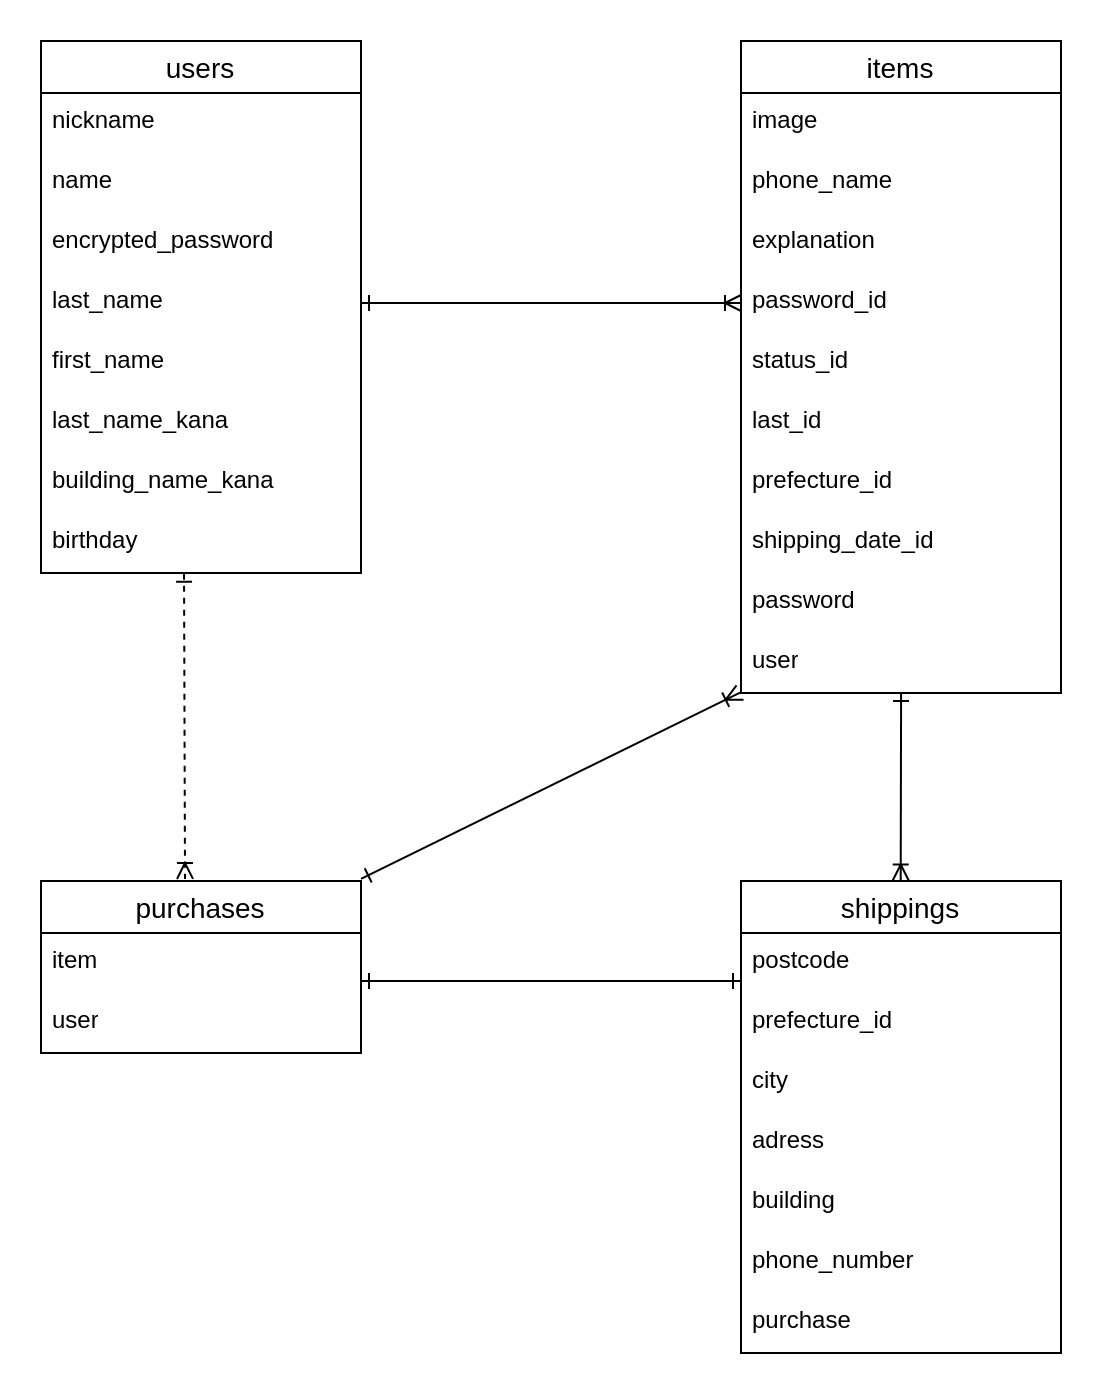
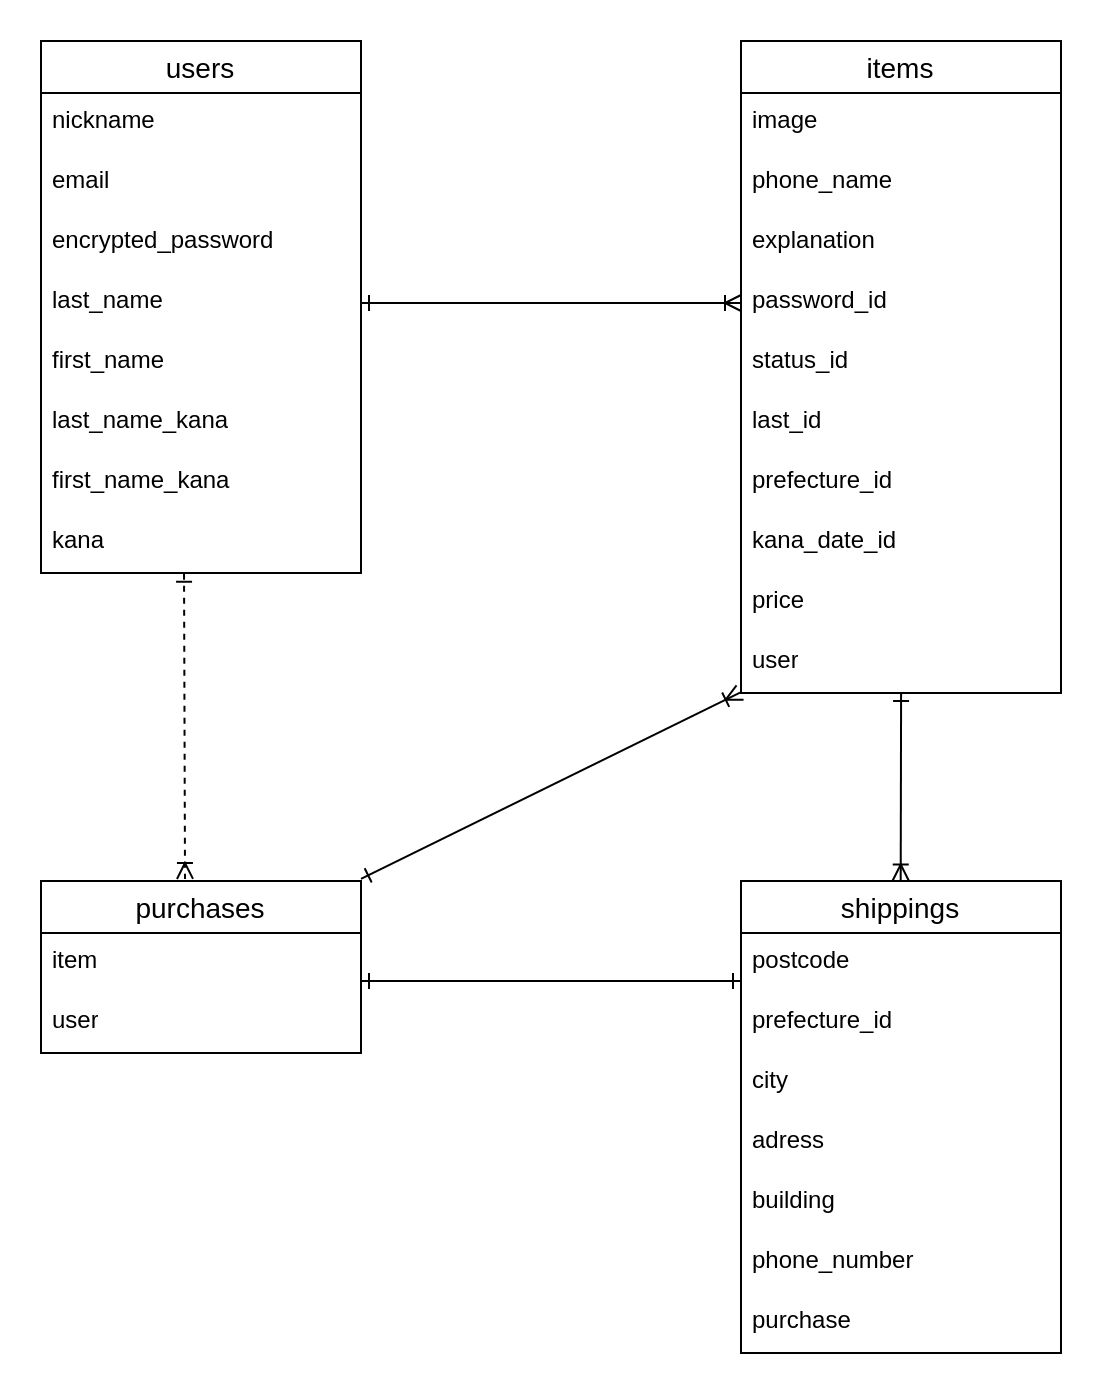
  <mxCell id="0" />
  <mxCell id="1" parent="0" />
  <mxCell id="2" value="users" style="swimlane;fontStyle=0;childLayout=stackLayout;horizontal=1;startSize=26;horizontalStack=0;resizeParent=1;resizeParentMax=0;resizeLast=0;collapsible=1;marginBottom=0;align=center;fontSize=14;" parent="1" vertex="1"><mxGeometry x="20" y="20" width="160" height="266" as="geometry" /></mxCell>
  <mxCell id="3" value="nickname" style="text;strokeColor=none;fillColor=none;spacingLeft=4;spacingRight=4;overflow=hidden;rotatable=0;points=[[0,0.5],[1,0.5]];portConstraint=eastwest;fontSize=12;whiteSpace=wrap;html=1;" parent="2" vertex="1"><mxGeometry y="26" width="160" height="30" as="geometry" /></mxCell>
- <mxCell id="4" value="name" style="text;strokeColor=none;fillColor=none;spacingLeft=4;spacingRight=4;overflow=hidden;rotatable=0;points=[[0,0.5],[1,0.5]];portConstraint=eastwest;fontSize=12;whiteSpace=wrap;html=1;" parent="2" vertex="1"><mxGeometry y="56" width="160" height="30" as="geometry" /></mxCell>
+ <mxCell id="4" value="email" style="text;strokeColor=none;fillColor=none;spacingLeft=4;spacingRight=4;overflow=hidden;rotatable=0;points=[[0,0.5],[1,0.5]];portConstraint=eastwest;fontSize=12;whiteSpace=wrap;html=1;" parent="2" vertex="1"><mxGeometry y="56" width="160" height="30" as="geometry" /></mxCell>
  <mxCell id="5" value="encrypted_password" style="text;strokeColor=none;fillColor=none;spacingLeft=4;spacingRight=4;overflow=hidden;rotatable=0;points=[[0,0.5],[1,0.5]];portConstraint=eastwest;fontSize=12;whiteSpace=wrap;html=1;" parent="2" vertex="1"><mxGeometry y="86" width="160" height="30" as="geometry" /></mxCell>
  <mxCell id="6" value="last_name" style="text;strokeColor=none;fillColor=none;spacingLeft=4;spacingRight=4;overflow=hidden;rotatable=0;points=[[0,0.5],[1,0.5]];portConstraint=eastwest;fontSize=12;whiteSpace=wrap;html=1;" vertex="1" parent="2"><mxGeometry y="116" width="160" height="30" as="geometry" /></mxCell>
  <mxCell id="7" value="first_name" style="text;strokeColor=none;fillColor=none;spacingLeft=4;spacingRight=4;overflow=hidden;rotatable=0;points=[[0,0.5],[1,0.5]];portConstraint=eastwest;fontSize=12;whiteSpace=wrap;html=1;" vertex="1" parent="2"><mxGeometry y="146" width="160" height="30" as="geometry" /></mxCell>
  <mxCell id="8" value="&lt;span style=&quot;color: rgb(0, 0, 0);&quot;&gt;last_name_kana&lt;/span&gt;" style="text;strokeColor=none;fillColor=none;spacingLeft=4;spacingRight=4;overflow=hidden;rotatable=0;points=[[0,0.5],[1,0.5]];portConstraint=eastwest;fontSize=12;whiteSpace=wrap;html=1;" vertex="1" parent="2"><mxGeometry y="176" width="160" height="30" as="geometry" /></mxCell>
- <mxCell id="9" value="&lt;span style=&quot;color: rgb(0, 0, 0);&quot;&gt;building_name_kana&lt;/span&gt;" style="text;strokeColor=none;fillColor=none;spacingLeft=4;spacingRight=4;overflow=hidden;rotatable=0;points=[[0,0.5],[1,0.5]];portConstraint=eastwest;fontSize=12;whiteSpace=wrap;html=1;" vertex="1" parent="2"><mxGeometry y="206" width="160" height="30" as="geometry" /></mxCell>
- <mxCell id="10" value="birthday" style="text;strokeColor=none;fillColor=none;spacingLeft=4;spacingRight=4;overflow=hidden;rotatable=0;points=[[0,0.5],[1,0.5]];portConstraint=eastwest;fontSize=12;whiteSpace=wrap;html=1;" parent="2" vertex="1"><mxGeometry y="236" width="160" height="30" as="geometry" /></mxCell>
+ <mxCell id="9" value="&lt;span style=&quot;color: rgb(0, 0, 0);&quot;&gt;first_name_kana&lt;/span&gt;" style="text;strokeColor=none;fillColor=none;spacingLeft=4;spacingRight=4;overflow=hidden;rotatable=0;points=[[0,0.5],[1,0.5]];portConstraint=eastwest;fontSize=12;whiteSpace=wrap;html=1;" vertex="1" parent="2"><mxGeometry y="206" width="160" height="30" as="geometry" /></mxCell>
+ <mxCell id="10" value="kana" style="text;strokeColor=none;fillColor=none;spacingLeft=4;spacingRight=4;overflow=hidden;rotatable=0;points=[[0,0.5],[1,0.5]];portConstraint=eastwest;fontSize=12;whiteSpace=wrap;html=1;" parent="2" vertex="1"><mxGeometry y="236" width="160" height="30" as="geometry" /></mxCell>
  <mxCell id="11" value="items" style="swimlane;fontStyle=0;childLayout=stackLayout;horizontal=1;startSize=26;horizontalStack=0;resizeParent=1;resizeParentMax=0;resizeLast=0;collapsible=1;marginBottom=0;align=center;fontSize=14;" parent="1" vertex="1"><mxGeometry x="370" y="20" width="160" height="326" as="geometry" /></mxCell>
  <mxCell id="12" value="image" style="text;strokeColor=none;fillColor=none;spacingLeft=4;spacingRight=4;overflow=hidden;rotatable=0;points=[[0,0.5],[1,0.5]];portConstraint=eastwest;fontSize=12;whiteSpace=wrap;html=1;" parent="11" vertex="1"><mxGeometry y="26" width="160" height="30" as="geometry" /></mxCell>
  <mxCell id="13" value="phone_name" style="text;strokeColor=none;fillColor=none;spacingLeft=4;spacingRight=4;overflow=hidden;rotatable=0;points=[[0,0.5],[1,0.5]];portConstraint=eastwest;fontSize=12;whiteSpace=wrap;html=1;" parent="11" vertex="1"><mxGeometry y="56" width="160" height="30" as="geometry" /></mxCell>
  <mxCell id="14" value="explanation" style="text;strokeColor=none;fillColor=none;spacingLeft=4;spacingRight=4;overflow=hidden;rotatable=0;points=[[0,0.5],[1,0.5]];portConstraint=eastwest;fontSize=12;whiteSpace=wrap;html=1;" parent="11" vertex="1"><mxGeometry y="86" width="160" height="30" as="geometry" /></mxCell>
  <mxCell id="15" value="password_id" style="text;strokeColor=none;fillColor=none;spacingLeft=4;spacingRight=4;overflow=hidden;rotatable=0;points=[[0,0.5],[1,0.5]];portConstraint=eastwest;fontSize=12;whiteSpace=wrap;html=1;" parent="11" vertex="1"><mxGeometry y="116" width="160" height="30" as="geometry" /></mxCell>
  <mxCell id="16" value="status&lt;span style=&quot;color: rgb(0, 0, 0);&quot;&gt;_id&lt;/span&gt;" style="text;strokeColor=none;fillColor=none;spacingLeft=4;spacingRight=4;overflow=hidden;rotatable=0;points=[[0,0.5],[1,0.5]];portConstraint=eastwest;fontSize=12;whiteSpace=wrap;html=1;" parent="11" vertex="1"><mxGeometry y="146" width="160" height="30" as="geometry" /></mxCell>
  <mxCell id="17" value="last&lt;span style=&quot;color: rgb(0, 0, 0);&quot;&gt;_id&lt;/span&gt;" style="text;strokeColor=none;fillColor=none;spacingLeft=4;spacingRight=4;overflow=hidden;rotatable=0;points=[[0,0.5],[1,0.5]];portConstraint=eastwest;fontSize=12;whiteSpace=wrap;html=1;" parent="11" vertex="1"><mxGeometry y="176" width="160" height="30" as="geometry" /></mxCell>
  <mxCell id="18" value="prefecture&lt;span style=&quot;color: rgb(0, 0, 0);&quot;&gt;_id&lt;/span&gt;" style="text;strokeColor=none;fillColor=none;spacingLeft=4;spacingRight=4;overflow=hidden;rotatable=0;points=[[0,0.5],[1,0.5]];portConstraint=eastwest;fontSize=12;whiteSpace=wrap;html=1;" parent="11" vertex="1"><mxGeometry y="206" width="160" height="30" as="geometry" /></mxCell>
- <mxCell id="19" value="shipping_date_id" style="text;strokeColor=none;fillColor=none;spacingLeft=4;spacingRight=4;overflow=hidden;rotatable=0;points=[[0,0.5],[1,0.5]];portConstraint=eastwest;fontSize=12;whiteSpace=wrap;html=1;" parent="11" vertex="1"><mxGeometry y="236" width="160" height="30" as="geometry" /></mxCell>
- <mxCell id="20" value="password" style="text;strokeColor=none;fillColor=none;spacingLeft=4;spacingRight=4;overflow=hidden;rotatable=0;points=[[0,0.5],[1,0.5]];portConstraint=eastwest;fontSize=12;whiteSpace=wrap;html=1;" parent="11" vertex="1"><mxGeometry y="266" width="160" height="30" as="geometry" /></mxCell>
+ <mxCell id="19" value="kana_date_id" style="text;strokeColor=none;fillColor=none;spacingLeft=4;spacingRight=4;overflow=hidden;rotatable=0;points=[[0,0.5],[1,0.5]];portConstraint=eastwest;fontSize=12;whiteSpace=wrap;html=1;" parent="11" vertex="1"><mxGeometry y="236" width="160" height="30" as="geometry" /></mxCell>
+ <mxCell id="20" value="price" style="text;strokeColor=none;fillColor=none;spacingLeft=4;spacingRight=4;overflow=hidden;rotatable=0;points=[[0,0.5],[1,0.5]];portConstraint=eastwest;fontSize=12;whiteSpace=wrap;html=1;" parent="11" vertex="1"><mxGeometry y="266" width="160" height="30" as="geometry" /></mxCell>
  <mxCell id="21" value="user" style="text;strokeColor=none;fillColor=none;spacingLeft=4;spacingRight=4;overflow=hidden;rotatable=0;points=[[0,0.5],[1,0.5]];portConstraint=eastwest;fontSize=12;whiteSpace=wrap;html=1;" parent="11" vertex="1"><mxGeometry y="296" width="160" height="30" as="geometry" /></mxCell>
  <mxCell id="22" value="purchases" style="swimlane;fontStyle=0;childLayout=stackLayout;horizontal=1;startSize=26;horizontalStack=0;resizeParent=1;resizeParentMax=0;resizeLast=0;collapsible=1;marginBottom=0;align=center;fontSize=14;" parent="1" vertex="1"><mxGeometry x="20" y="440" width="160" height="86" as="geometry" /></mxCell>
  <mxCell id="23" value="item" style="text;strokeColor=none;fillColor=none;spacingLeft=4;spacingRight=4;overflow=hidden;rotatable=0;points=[[0,0.5],[1,0.5]];portConstraint=eastwest;fontSize=12;whiteSpace=wrap;html=1;" parent="22" vertex="1"><mxGeometry y="26" width="160" height="30" as="geometry" /></mxCell>
  <mxCell id="24" value="user" style="text;strokeColor=none;fillColor=none;spacingLeft=4;spacingRight=4;overflow=hidden;rotatable=0;points=[[0,0.5],[1,0.5]];portConstraint=eastwest;fontSize=12;whiteSpace=wrap;html=1;" parent="22" vertex="1"><mxGeometry y="56" width="160" height="30" as="geometry" /></mxCell>
  <mxCell id="25" value="shippings" style="swimlane;fontStyle=0;childLayout=stackLayout;horizontal=1;startSize=26;horizontalStack=0;resizeParent=1;resizeParentMax=0;resizeLast=0;collapsible=1;marginBottom=0;align=center;fontSize=14;" parent="1" vertex="1"><mxGeometry x="370" y="440" width="160" height="236" as="geometry" /></mxCell>
  <mxCell id="26" value="postcode" style="text;strokeColor=none;fillColor=none;spacingLeft=4;spacingRight=4;overflow=hidden;rotatable=0;points=[[0,0.5],[1,0.5]];portConstraint=eastwest;fontSize=12;whiteSpace=wrap;html=1;" parent="25" vertex="1"><mxGeometry y="26" width="160" height="30" as="geometry" /></mxCell>
  <mxCell id="27" value="prefecture_id" style="text;strokeColor=none;fillColor=none;spacingLeft=4;spacingRight=4;overflow=hidden;rotatable=0;points=[[0,0.5],[1,0.5]];portConstraint=eastwest;fontSize=12;whiteSpace=wrap;html=1;" vertex="1" parent="25"><mxGeometry y="56" width="160" height="30" as="geometry" /></mxCell>
  <mxCell id="28" value="city" style="text;strokeColor=none;fillColor=none;spacingLeft=4;spacingRight=4;overflow=hidden;rotatable=0;points=[[0,0.5],[1,0.5]];portConstraint=eastwest;fontSize=12;whiteSpace=wrap;html=1;" parent="25" vertex="1"><mxGeometry y="86" width="160" height="30" as="geometry" /></mxCell>
  <mxCell id="29" value="adress" style="text;strokeColor=none;fillColor=none;spacingLeft=4;spacingRight=4;overflow=hidden;rotatable=0;points=[[0,0.5],[1,0.5]];portConstraint=eastwest;fontSize=12;whiteSpace=wrap;html=1;" parent="25" vertex="1"><mxGeometry y="116" width="160" height="30" as="geometry" /></mxCell>
  <mxCell id="30" value="building" style="text;strokeColor=none;fillColor=none;spacingLeft=4;spacingRight=4;overflow=hidden;rotatable=0;points=[[0,0.5],[1,0.5]];portConstraint=eastwest;fontSize=12;whiteSpace=wrap;html=1;" parent="25" vertex="1"><mxGeometry y="146" width="160" height="30" as="geometry" /></mxCell>
  <mxCell id="31" value="phone_number" style="text;strokeColor=none;fillColor=none;spacingLeft=4;spacingRight=4;overflow=hidden;rotatable=0;points=[[0,0.5],[1,0.5]];portConstraint=eastwest;fontSize=12;whiteSpace=wrap;html=1;" parent="25" vertex="1"><mxGeometry y="176" width="160" height="30" as="geometry" /></mxCell>
  <mxCell id="32" value="purchase" style="text;strokeColor=none;fillColor=none;spacingLeft=4;spacingRight=4;overflow=hidden;rotatable=0;points=[[0,0.5],[1,0.5]];portConstraint=eastwest;fontSize=12;whiteSpace=wrap;html=1;" vertex="1" parent="25"><mxGeometry y="206" width="160" height="30" as="geometry" /></mxCell>
  <mxCell id="33" style="edgeStyle=none;html=1;exitX=1;exitY=0.5;exitDx=0;exitDy=0;entryX=0;entryY=0.5;entryDx=0;entryDy=0;endArrow=ERoneToMany;endFill=0;startArrow=ERone;startFill=0;strokeWidth=1;startSize=6;" parent="1" target="15" edge="1"><mxGeometry relative="1" as="geometry"><mxPoint x="180" y="151" as="sourcePoint" /></mxGeometry></mxCell>
  <mxCell id="34" style="edgeStyle=none;html=1;entryX=0.45;entryY=-0.012;entryDx=0;entryDy=0;endArrow=ERoneToMany;endFill=0;startArrow=ERone;startFill=0;strokeWidth=1;startSize=6;entryPerimeter=0;exitX=0.447;exitY=1.011;exitDx=0;exitDy=0;exitPerimeter=0;dashed=1;" parent="1" target="22" edge="1" source="10"><mxGeometry relative="1" as="geometry"><mxPoint x="92" y="290" as="sourcePoint" /><mxPoint x="280" y="196" as="targetPoint" /></mxGeometry></mxCell>
  <mxCell id="35" style="edgeStyle=none;html=1;endArrow=ERoneToMany;endFill=0;startArrow=ERone;startFill=0;strokeWidth=1;startSize=6;exitX=0.495;exitY=1.009;exitDx=0;exitDy=0;exitPerimeter=0;" parent="1" edge="1"><mxGeometry relative="1" as="geometry"><mxPoint x="450.05" y="346" as="sourcePoint" /><mxPoint x="449.85" y="439.73" as="targetPoint" /></mxGeometry></mxCell>
  <mxCell id="36" value="" style="endArrow=ERoneToMany;html=1;rounded=0;entryX=-0.003;entryY=0.993;entryDx=0;entryDy=0;entryPerimeter=0;startArrow=ERone;startFill=0;endFill=0;" parent="1" target="21" edge="1"><mxGeometry relative="1" as="geometry"><mxPoint x="180" y="438.95" as="sourcePoint" /><mxPoint x="340" y="438.95" as="targetPoint" /></mxGeometry></mxCell>
  <mxCell id="37" style="edgeStyle=none;html=1;exitX=1;exitY=0.5;exitDx=0;exitDy=0;entryX=0;entryY=0.5;entryDx=0;entryDy=0;endArrow=ERone;endFill=0;startArrow=ERone;startFill=0;strokeWidth=1;startSize=6;" parent="1" edge="1"><mxGeometry relative="1" as="geometry"><mxPoint x="180" y="490" as="sourcePoint" /><mxPoint x="370" y="490" as="targetPoint" /></mxGeometry></mxCell>
